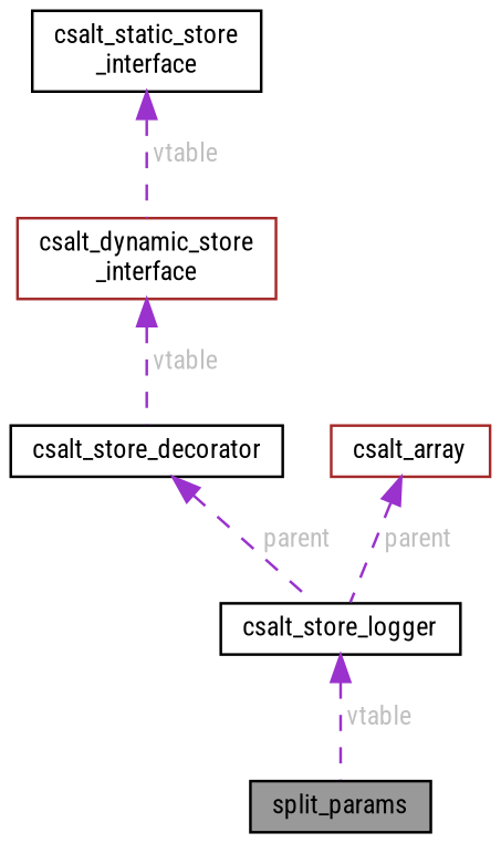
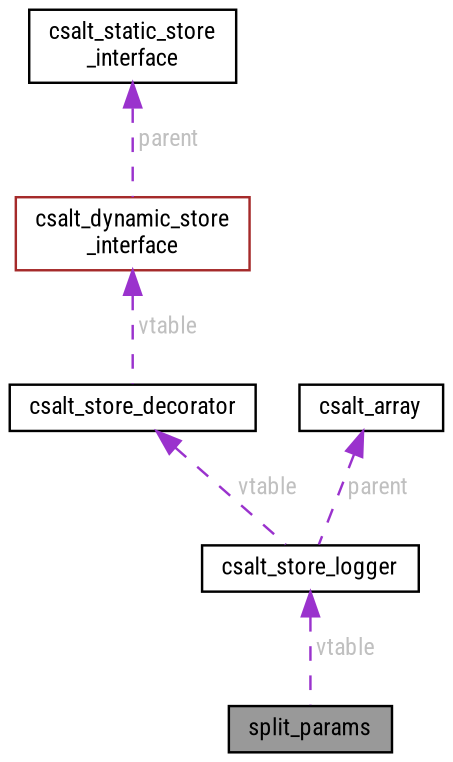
  digraph {
    fontname="Roboto Condensed"
    node [color=black fillcolor=white fontname="Roboto Condensed" fontsize=10 shape=box style=filled]
    edge [color=darkorchid3 dir=back fontcolor=grey fontname="Roboto Condensed" fontsize=10 labelfontname=Helvetica labelfontsize=10 style=dashed]
    n1 [fillcolor=grey60 fontcolor=black height=0.2 label=split_params width=0.4]
    n2 [height=0.2 label=csalt_store_logger width=0.4]
    n3 [height=0.2 label=csalt_store_decorator width=0.4]
    n4 [color=brown height=0.2 label="csalt_dynamic_store\l_interface" width=0.4]
    n5 [height=0.2 label="csalt_static_store\l_interface" width=0.4]
-   n6 [color=brown height=0.2 label=csalt_array width=0.4]
+   n6 [height=0.2 label=csalt_array width=0.4]
    n2 -> n1 [label=" vtable"]
-   n3 -> n2 [label=" parent"]
+   n3 -> n2 [label=" vtable"]
    n4 -> n3 [label=" vtable"]
-   n5 -> n4 [label=" vtable"]
+   n5 -> n4 [label=" parent"]
    n6 -> n2 [label=" parent"]
  }
